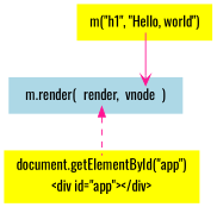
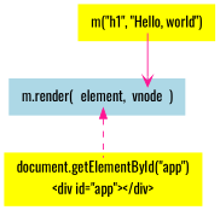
  digraph {
    fontname=Oswald
    node [fillcolor=yellow shape=plaintext style=filled fontname=Oswald]
    edge [color=deeppink fontname=Oswald]
-   n1 [fillcolor=lightblue label=<     <table border="0">       <tr>         <td>m.render(</td>         <td port="element">render,</td>         <td port="view">vnode</td>         <td>)</td>       </tr>     </table>   >]
+   n1 [fillcolor=lightblue label=<     <table border="0">       <tr>         <td>m.render(</td>         <td port="element">element,</td>         <td port="view">vnode</td>         <td>)</td>       </tr>     </table>   >]
    n2 [label=<     <table border="0">       <tr>         <td port="app">document.getElementById("app")</td>       </tr>       <tr>         <td>&lt;div id="app"&gt;&lt;/div&gt;</td>       </tr>     </table>   >]
    n3 [label=<     <table border="0">       <tr>         <td port="mview">m("h1", "Hello, world")</td>       </tr>     </table>   >]
    n1 -> n2 [dir=back headport=app tailport=element style=dashed]
    n3 -> n1 [headport=view tailport=mview style=solid arrowhead=vee]
  }
